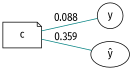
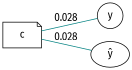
  graph {
    fontname="Fira Sans"
    rankdir=LR
    node [fontname="Fira Sans"]
    edge [color=teal fontname="Fira Sans"]
    n1 [label=c shape=note]
    n2 [label=y shape=circle]
    n3 [label=<y&#770;>]
-   n1 -- n2 [label=0.088]
-   n1 -- n3 [label=0.359]
+   n1 -- n2 [label=0.028]
+   n1 -- n3 [label=0.028]
  }
